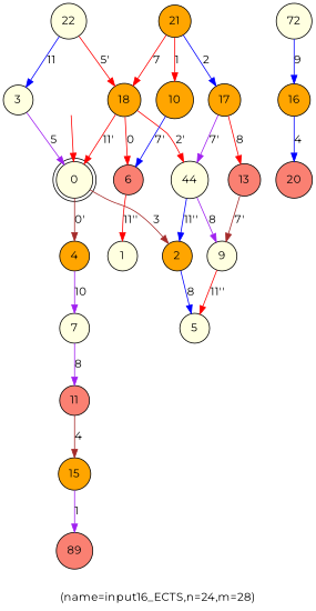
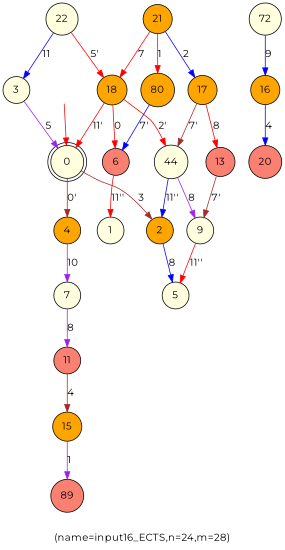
  digraph {
    fontname=Montserrat
    label="(name=input16_ECTS,n=24,m=28)"
    node [fontname=Montserrat style=filled fillcolor=lightyellow shape=circle]
    edge [color=red fontname=Montserrat]
    _nil [style=invis fillcolor="" shape=""]
    0 [shape=doublecircle]
    2 [fillcolor=orange]
    4 [fillcolor=orange]
    5
    7
    18 [fillcolor=orange]
    6 [fillcolor=salmon]
    n9 [label=44]
    1
    9
    15 [fillcolor=orange]
    n13 [fillcolor=salmon label=89]
    21 [fillcolor=orange]
-   10 [fillcolor=orange]
+   10 [fillcolor=orange label=80]
    17 [fillcolor=orange]
    13 [fillcolor=salmon]
    11 [fillcolor=salmon]
    16 [fillcolor=orange]
    20 [fillcolor=salmon]
    3
    n22 [label=72]
    22
    _nil -> 0
    0 -> 2 [color=brown label=3]
    0 -> 4 [color=brown label="0'"]
    2 -> 5 [color=blue label=8]
    4 -> 7 [color=purple label=10]
    7 -> 11 [color=purple label=8]
    18 -> 0 [label="11'"]
    18 -> 6 [label=0]
    18 -> n9 [label="2'"]
    6 -> 1 [label="11''"]
    n9 -> 2 [color=blue label="11''"]
    n9 -> 9 [color=purple label=8]
    9 -> 5 [label="11''"]
    15 -> n13 [color=purple label=1]
    21 -> 18 [label=7]
    21 -> 10 [label=1]
    21 -> 17 [color=blue label=2]
    10 -> 6 [color=blue label="7'"]
-   17 -> n9 [color=purple label="7'"]
+   17 -> n9 [color=brown label="7'"]
    17 -> 13 [label=8]
    13 -> 9 [color=brown label="7'"]
    11 -> 15 [color=brown label=4]
    16 -> 20 [color=blue label=4]
    3 -> 0 [color=purple label=5]
    n22 -> 16 [color=blue label=9]
    22 -> 18 [label="5'"]
    22 -> 3 [color=blue label=11]
  }
